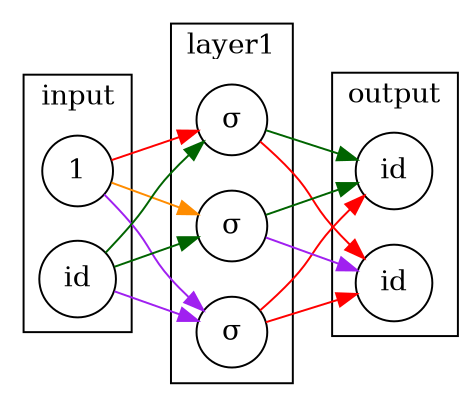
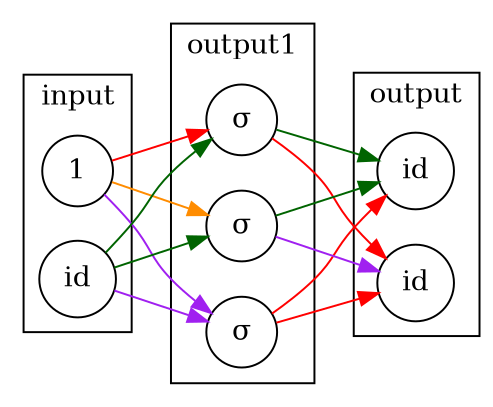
  digraph {
    rankdir=LR
    node [shape=circle]
    edge [color=red]
    n1 [label=1]
    n2 [label=id]
    n3 [label="σ"]
    n4 [label="σ"]
    n5 [label="σ"]
    n6 [label=id]
    n7 [label=id]
    subgraph cluster_1 {
      label=input
      labeljust=r
      labelloc=t
      rank=same
      n1
      n2
    }
    subgraph cluster_2 {
-     label=layer1
+     label=output1
      labeljust=r
      labelloc=t
      rank=same
      n3
      n4
      n5
    }
    subgraph cluster_3 {
      label=output
      labeljust=r
      labelloc=t
      rank=same
      n6
      n7
    }
    n1 -> n3 [color=purple]
    n1 -> n4
    n1 -> n5 [color=darkorange]
    n2 -> n3 [color=purple]
    n2 -> n4 [color=darkgreen]
    n2 -> n5 [color=darkgreen]
    n3 -> n6
    n3 -> n7
    n4 -> n6 [color=darkgreen]
    n4 -> n7
    n5 -> n6 [color=darkgreen]
    n5 -> n7 [color=purple]
  }
